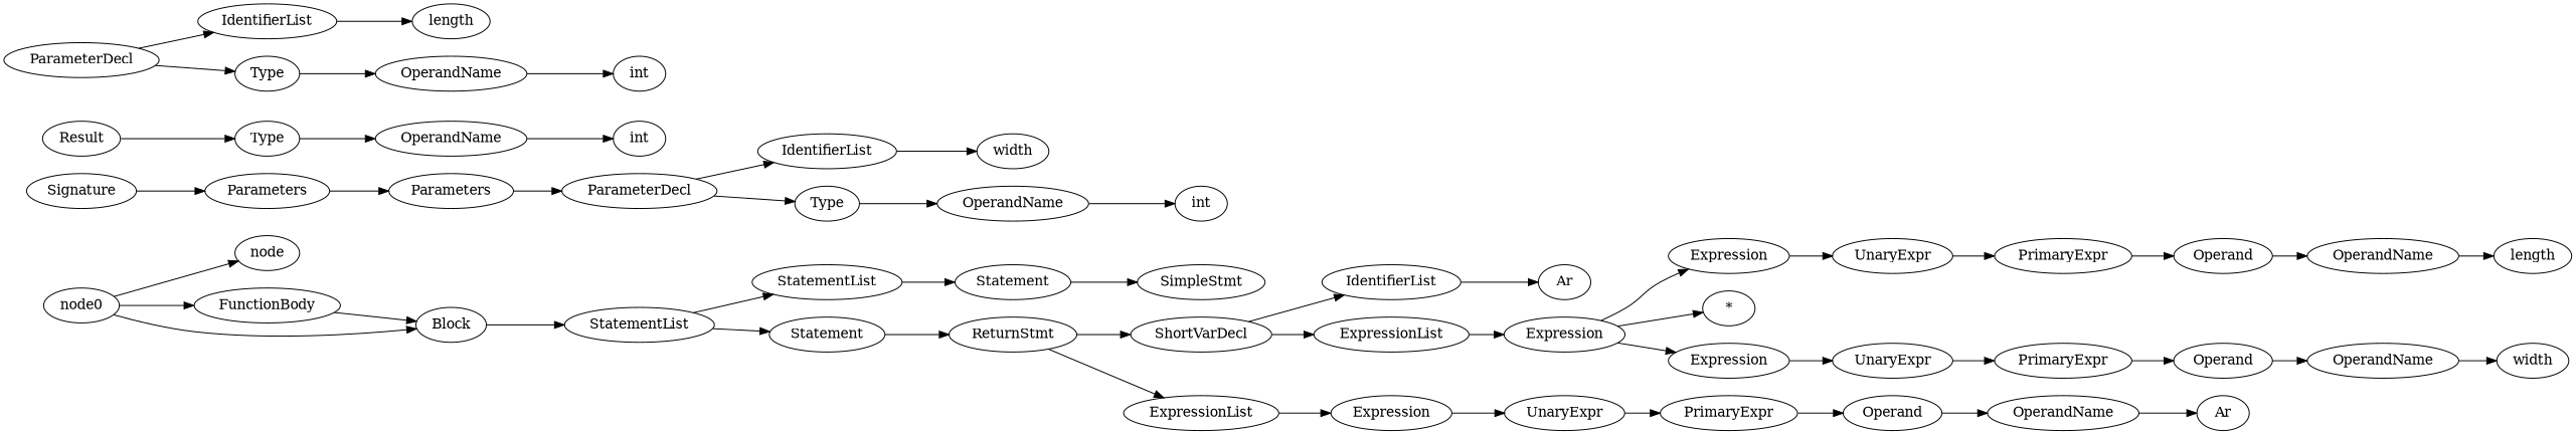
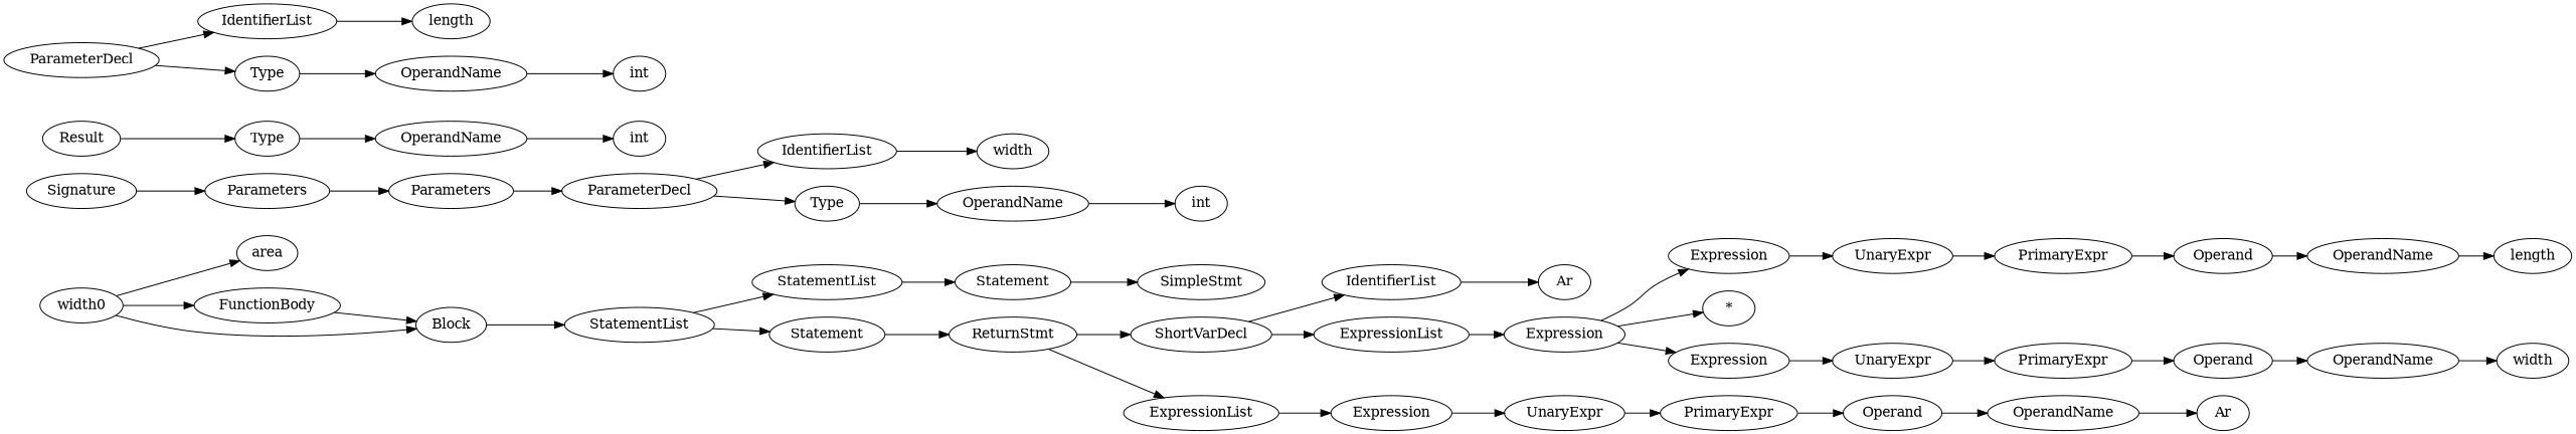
  digraph {
    rankdir=LR
-   n1 [label="node"]
+   n1 [label=area]
    n2 [label=Signature]
    n3 [label=Parameters]
    n4 [label=Parameters]
    n5 [label=Result]
    n6 [label=Type]
    n7 [label=ParameterDecl]
    n8 [label=IdentifierList]
    n9 [label=Type]
    n10 [label=ParameterDecl]
    n11 [label=IdentifierList]
    n12 [label=Type]
    n13 [label=length]
    n14 [label=OperandName]
    n15 [label=int]
    n16 [label=width]
    n17 [label=OperandName]
    n18 [label=int]
    n19 [label=OperandName]
    n20 [label=int]
    n21 [label=FunctionBody]
    n22 [label=Block]
    n23 [label=StatementList]
    n24 [label=StatementList]
    n25 [label=Statement]
    n26 [label=Statement]
    n27 [label=ReturnStmt]
    n28 [label=SimpleStmt]
    n29 [label=ShortVarDecl]
    n30 [label=IdentifierList]
    n31 [label=ExpressionList]
    n32 [label=Ar]
    n33 [label=Expression]
    n34 [label=Expression]
    n35 [label="*"]
    n36 [label=Expression]
    n37 [label=UnaryExpr]
    n38 [label=UnaryExpr]
    n39 [label=PrimaryExpr]
    n40 [label=Operand]
    n41 [label=OperandName]
    n42 [label=length]
    n43 [label=PrimaryExpr]
    n44 [label=Operand]
    n45 [label=OperandName]
    n46 [label=width]
    n47 [label=ExpressionList]
    n48 [label=Expression]
    n49 [label=UnaryExpr]
    n50 [label=PrimaryExpr]
    n51 [label=Operand]
    n52 [label=OperandName]
    n53 [label=Ar]
-   node0
+   node0 [label=width0]
    n2 -> n3
    n3 -> n4
    n4 -> n7
    n5 -> n6
    n6 -> n19
    n7 -> n8
    n7 -> n9
    n8 -> n16
    n9 -> n17
    n10 -> n11
    n10 -> n12
    n11 -> n13
    n12 -> n14
    n14 -> n15
    n17 -> n18
    n19 -> n20
    n21 -> n22
    n22 -> n23
    n23 -> n24
    n23 -> n25
    n24 -> n26
    n25 -> n27
    n26 -> n28
    n27 -> n29
    n27 -> n47
    n29 -> n30
    n29 -> n31
    n30 -> n32
    n31 -> n33
    n33 -> n34
    n33 -> n35
    n33 -> n36
    n34 -> n37
    n36 -> n38
    n37 -> n39
    n38 -> n43
    n39 -> n40
    n40 -> n41
    n41 -> n42
    n43 -> n44
    n44 -> n45
    n45 -> n46
    n47 -> n48
    n48 -> n49
    n49 -> n50
    n50 -> n51
    n51 -> n52
    n52 -> n53
    node0 -> n1
    node0 -> n21
    node0 -> n22
  }
